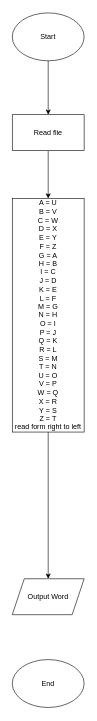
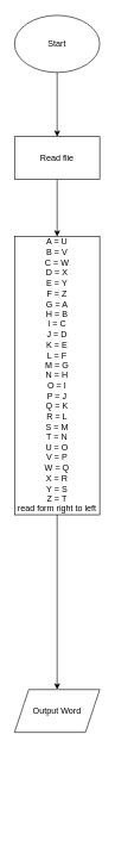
  <mxCell id="0" />
  <mxCell id="1" parent="0" />
  <mxCell id="2" value="" style="edgeStyle=orthogonalEdgeStyle;rounded=0;orthogonalLoop=1;jettySize=auto;html=1;" edge="1" parent="1" source="3" target="5"><mxGeometry relative="1" as="geometry" /></mxCell>
  <mxCell id="3" value="Start" style="ellipse;whiteSpace=wrap;html=1;" vertex="1" parent="1"><mxGeometry x="20" y="20" width="120" height="80" as="geometry" /></mxCell>
  <mxCell id="4" value="" style="edgeStyle=orthogonalEdgeStyle;rounded=0;orthogonalLoop=1;jettySize=auto;html=1;" edge="1" parent="1" source="5" target="7"><mxGeometry relative="1" as="geometry" /></mxCell>
  <mxCell id="5" value="Read flie" style="whiteSpace=wrap;html=1;" vertex="1" parent="1"><mxGeometry x="20" y="190" width="120" height="60" as="geometry" /></mxCell>
  <mxCell id="6" value="" style="edgeStyle=orthogonalEdgeStyle;rounded=0;orthogonalLoop=1;jettySize=auto;html=1;" edge="1" parent="1" source="7" target="8"><mxGeometry relative="1" as="geometry" /></mxCell>
  <mxCell id="7" value="A = U&lt;div&gt;B = V&lt;/div&gt;&lt;div&gt;C = W&lt;/div&gt;&lt;div&gt;D = X&lt;/div&gt;&lt;div&gt;E = Y&lt;/div&gt;&lt;div&gt;F = Z&lt;/div&gt;&lt;div&gt;G = A&lt;/div&gt;&lt;div&gt;H = B&lt;/div&gt;&lt;div&gt;I = C&lt;/div&gt;&lt;div&gt;J = D&lt;/div&gt;&lt;div&gt;K = E&lt;/div&gt;&lt;div&gt;L = F&lt;/div&gt;&lt;div&gt;M = G&lt;/div&gt;&lt;div&gt;N = H&lt;/div&gt;&lt;div&gt;O = I&lt;/div&gt;&lt;div&gt;P = J&lt;/div&gt;&lt;div&gt;Q = K&lt;/div&gt;&lt;div&gt;R = L&lt;/div&gt;&lt;div&gt;S = M&lt;/div&gt;&lt;div&gt;T = N&lt;/div&gt;&lt;div&gt;U = O&lt;/div&gt;&lt;div&gt;V = P&lt;/div&gt;&lt;div&gt;W = Q&lt;/div&gt;&lt;div&gt;X = R&lt;/div&gt;&lt;div&gt;Y = S&lt;/div&gt;&lt;div&gt;Z = T&lt;/div&gt;&lt;div&gt;read form right to left&lt;/div&gt;" style="whiteSpace=wrap;html=1;" vertex="1" parent="1"><mxGeometry x="20" y="330" width="120" height="390" as="geometry" /></mxCell>
  <mxCell id="8" value="Output Word" style="shape=parallelogram;perimeter=parallelogramPerimeter;whiteSpace=wrap;html=1;fixedSize=1;" vertex="1" parent="1"><mxGeometry x="20" y="965" width="120" height="60" as="geometry" /></mxCell>
- <mxCell id="9" value="End" style="ellipse;whiteSpace=wrap;html=1;" vertex="1" parent="1"><mxGeometry x="20" y="1100" width="120" height="80" as="geometry" /></mxCell>
